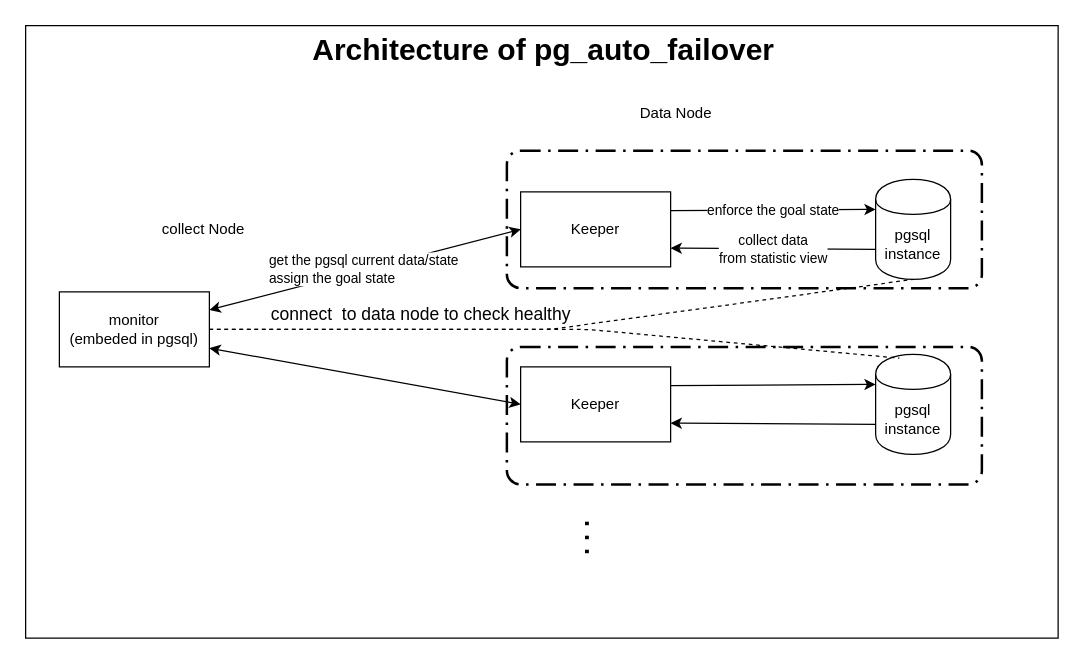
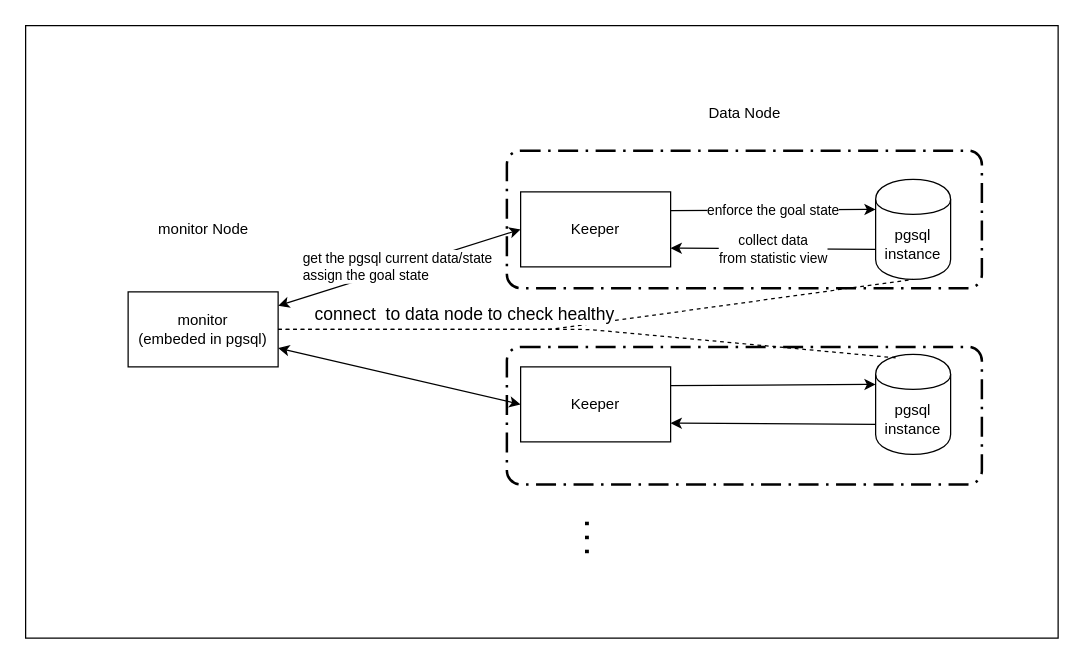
  <mxCell id="0" />
  <mxCell id="1" parent="0" />
  <mxCell id="2" value="" style="rounded=0;whiteSpace=wrap;html=1;" parent="1" vertex="1"><mxGeometry width="826" height="490" as="geometry" x="20" y="20" /></mxCell>
- <mxCell id="3" value="monitor&lt;br&gt;(embeded in pgsql)" style="rounded=0;whiteSpace=wrap;html=1;" parent="1" vertex="1"><mxGeometry x="47" y="233" width="120" height="60" as="geometry" /></mxCell>
+ <mxCell id="3" value="monitor&lt;br&gt;(embeded in pgsql)" style="rounded=0;whiteSpace=wrap;html=1;" parent="1" vertex="1"><mxGeometry x="102" y="233" width="120" height="60" as="geometry" /></mxCell>
  <mxCell id="4" value="Keeper" style="rounded=0;whiteSpace=wrap;html=1;" parent="1" vertex="1"><mxGeometry x="416" y="153" width="120" height="60" as="geometry" /></mxCell>
  <mxCell id="5" value="Keeper" style="rounded=0;whiteSpace=wrap;html=1;" parent="1" vertex="1"><mxGeometry x="416" y="293" width="120" height="60" as="geometry" /></mxCell>
  <mxCell id="6" value="" style="endArrow=classic;startArrow=classic;html=1;exitX=1;exitY=0.75;exitDx=0;exitDy=0;entryX=0;entryY=0.5;entryDx=0;entryDy=0;" parent="1" source="3" target="5" edge="1"><mxGeometry width="50" height="50" relative="1" as="geometry"><mxPoint x="340" y="403" as="sourcePoint" /><mxPoint x="390" y="353" as="targetPoint" /></mxGeometry></mxCell>
  <mxCell id="7" value="&lt;div style=&quot;text-align: justify&quot;&gt;get the pgsql current data/state&amp;nbsp;&lt;/div&gt;&lt;div style=&quot;text-align: justify&quot;&gt;assign the goal state&lt;/div&gt;" style="endArrow=classic;startArrow=classic;html=1;entryX=0;entryY=0.5;entryDx=0;entryDy=0;align=center;" parent="1" source="3" target="4" edge="1"><mxGeometry width="50" height="50" relative="1" as="geometry"><mxPoint x="330" y="323" as="sourcePoint" /><mxPoint x="380" y="273" as="targetPoint" /></mxGeometry></mxCell>
  <mxCell id="8" value="&lt;span style=&quot;font-size: 20px&quot;&gt;&lt;b&gt;. . .&lt;/b&gt;&lt;/span&gt;" style="text;html=1;strokeColor=none;fillColor=none;align=center;verticalAlign=middle;whiteSpace=wrap;rounded=0;rotation=90;" parent="1" vertex="1"><mxGeometry x="449" y="420" width="54" height="20" as="geometry" /></mxCell>
  <mxCell id="9" value="pgsql instance" style="shape=cylinder;whiteSpace=wrap;html=1;boundedLbl=1;backgroundOutline=1;" parent="1" vertex="1"><mxGeometry x="700" y="143" width="60" height="80" as="geometry" /></mxCell>
  <mxCell id="10" value="pgsql instance" style="shape=cylinder;whiteSpace=wrap;html=1;boundedLbl=1;backgroundOutline=1;" parent="1" vertex="1"><mxGeometry x="700" y="283" width="60" height="80" as="geometry" /></mxCell>
  <mxCell id="11" value="enforce the goal state" style="endArrow=classic;html=1;exitX=1;exitY=0.25;exitDx=0;exitDy=0;entryX=0;entryY=0.3;entryDx=0;entryDy=0;" parent="1" source="4" target="9" edge="1"><mxGeometry width="50" height="50" relative="1" as="geometry"><mxPoint x="570" y="180" as="sourcePoint" /><mxPoint x="620" y="130" as="targetPoint" /></mxGeometry></mxCell>
  <mxCell id="12" value="collect data &lt;br&gt;from statistic view" style="endArrow=classic;html=1;exitX=0;exitY=0.7;exitDx=0;exitDy=0;entryX=1;entryY=0.75;entryDx=0;entryDy=0;" parent="1" source="9" target="4" edge="1"><mxGeometry width="50" height="50" relative="1" as="geometry"><mxPoint x="600" y="250" as="sourcePoint" /><mxPoint x="650" y="200" as="targetPoint" /></mxGeometry></mxCell>
  <mxCell id="13" value="" style="endArrow=classic;html=1;exitX=1;exitY=0.25;exitDx=0;exitDy=0;entryX=0;entryY=0.3;entryDx=0;entryDy=0;" parent="1" source="5" target="10" edge="1"><mxGeometry width="50" height="50" relative="1" as="geometry"><mxPoint x="570" y="330" as="sourcePoint" /><mxPoint x="620" y="280" as="targetPoint" /></mxGeometry></mxCell>
  <mxCell id="14" value="" style="endArrow=classic;html=1;exitX=0;exitY=0.7;exitDx=0;exitDy=0;entryX=1;entryY=0.75;entryDx=0;entryDy=0;" parent="1" source="10" target="5" edge="1"><mxGeometry width="50" height="50" relative="1" as="geometry"><mxPoint x="600" y="400" as="sourcePoint" /><mxPoint x="650" y="350" as="targetPoint" /></mxGeometry></mxCell>
  <mxCell id="15" value="" style="endArrow=none;dashed=1;html=1;exitX=1;exitY=0.5;exitDx=0;exitDy=0;entryX=0.5;entryY=1;entryDx=0;entryDy=0;" parent="1" source="3" target="9" edge="1"><mxGeometry width="50" height="50" relative="1" as="geometry"><mxPoint x="410" y="390" as="sourcePoint" /><mxPoint x="460" y="340" as="targetPoint" /><Array as="points"><mxPoint x="440" y="263" /></Array></mxGeometry></mxCell>
  <mxCell id="16" value="&lt;font style=&quot;font-size: 14px&quot;&gt;connect&amp;nbsp; to data node to check healthy&lt;/font&gt;" style="edgeLabel;html=1;align=center;verticalAlign=middle;resizable=0;points=[];" parent="15" vertex="1" connectable="0"><mxGeometry x="-0.284" y="1" relative="1" as="geometry"><mxPoint x="-35" y="-12" as="offset" /></mxGeometry></mxCell>
  <mxCell id="17" value="" style="endArrow=none;dashed=1;html=1;exitX=1;exitY=0.5;exitDx=0;exitDy=0;entryX=0.317;entryY=0.038;entryDx=0;entryDy=0;entryPerimeter=0;" parent="1" source="3" target="10" edge="1"><mxGeometry width="50" height="50" relative="1" as="geometry"><mxPoint x="410" y="390" as="sourcePoint" /><mxPoint x="460" y="340" as="targetPoint" /><Array as="points"><mxPoint x="470" y="263" /></Array></mxGeometry></mxCell>
  <mxCell id="18" value="" style="rounded=1;arcSize=10;dashed=1;strokeColor=#000000;fillColor=none;gradientColor=none;dashPattern=8 3 1 3;strokeWidth=2;" vertex="1" parent="1"><mxGeometry x="405" y="120" width="380" height="110" as="geometry" /></mxCell>
  <mxCell id="19" value="" style="rounded=1;arcSize=10;dashed=1;strokeColor=#000000;fillColor=none;gradientColor=none;dashPattern=8 3 1 3;strokeWidth=2;" vertex="1" parent="1"><mxGeometry x="405" y="277" width="380" height="110" as="geometry" /></mxCell>
- <mxCell id="20" value="Architecture of pg_auto_failover" style="text;strokeColor=none;fillColor=none;html=1;fontSize=24;fontStyle=1;verticalAlign=middle;align=center;" vertex="1" parent="1"><mxGeometry x="194" width="480" height="40" as="geometry" y="20" /></mxCell>
- <mxCell id="21" value="Data Node" style="text;html=1;strokeColor=none;fillColor=none;align=center;verticalAlign=middle;whiteSpace=wrap;rounded=0;" vertex="1" parent="1"><mxGeometry x="492.5" y="80" width="95" height="20" as="geometry" /></mxCell>
- <mxCell id="22" value="collect Node" style="text;html=1;strokeColor=none;fillColor=none;align=center;verticalAlign=middle;whiteSpace=wrap;rounded=0;" vertex="1" parent="1"><mxGeometry x="114.5" y="173" width="95" height="20" as="geometry" /></mxCell>
+ <mxCell id="21" value="Data Node" style="text;html=1;strokeColor=none;fillColor=none;align=center;verticalAlign=middle;whiteSpace=wrap;rounded=0;" vertex="1" parent="1"><mxGeometry x="547.5" y="80" width="95" height="20" as="geometry" /></mxCell>
+ <mxCell id="22" value="monitor Node" style="text;html=1;strokeColor=none;fillColor=none;align=center;verticalAlign=middle;whiteSpace=wrap;rounded=0;" vertex="1" parent="1"><mxGeometry x="114.5" y="173" width="95" height="20" as="geometry" /></mxCell>
